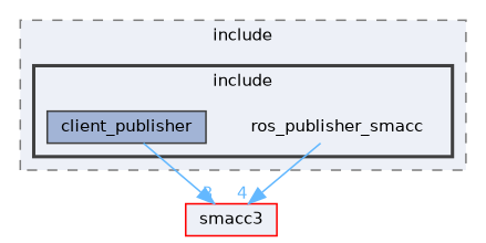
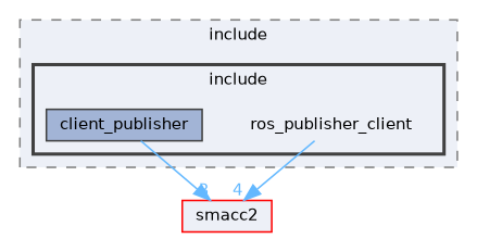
  digraph {
    compound=true
    node [fontname=Helvetica fontsize=10 shape=box style=filled]
    edge [color=steelblue1 fontcolor=steelblue1 fontname=Helvetica fontsize=10 labeldistance=1.5 labelfontname=Helvetica labelfontsize=10]
-   n1 [height=0.2 label=ros_publisher_smacc shape=plaintext width=0.4 style=""]
+   n1 [height=0.2 label=ros_publisher_client shape=plaintext width=0.4 style=""]
    n2 [color=grey25 fillcolor="#a2b4d6" height=0.2 label=client_publisher width=0.4]
-   n3 [color=red fillcolor="#edf0f7" height=0.2 label=smacc3 width=0.4]
+   n3 [color=red fillcolor="#edf0f7" height=0.2 label=smacc2 width=0.4]
    subgraph cluster_1 {
      bgcolor="#edf0f7"
      fontname=Helvetica
      fontsize=10
      label=include
      pencolor=grey50
      style="filled,dashed"
      subgraph cluster_2 {
        bgcolor="#edf0f7"
        fontname=Helvetica
        fontsize=10
        label=include
        pencolor=grey25
        style="filled,bold"
        n1
        n2
      }
    }
    n1 -> n3 [headlabel=4]
    n2 -> n3 [headlabel=3]
  }
